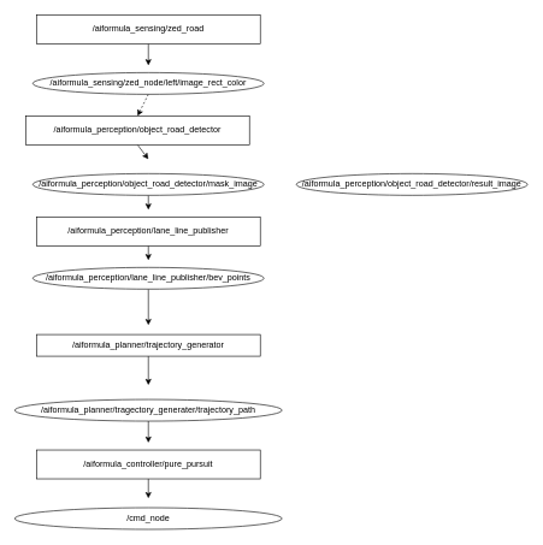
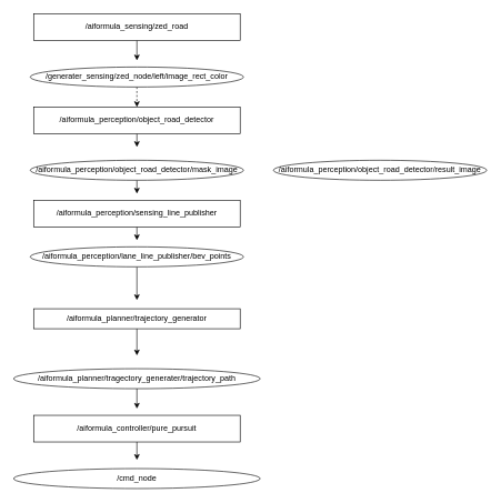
  <mxCell id="0" />
  <mxCell id="1" parent="0" />
  <mxCell id="2" style="edgeStyle=none;html=1;" parent="1" source="3" edge="1"><mxGeometry relative="1" as="geometry"><mxPoint x="205" y="90" as="targetPoint" /></mxGeometry></mxCell>
  <mxCell id="3" value="/aiformula_sensing/zed_road" style="whiteSpace=wrap;html=1;" parent="1" vertex="1"><mxGeometry x="50" y="20" width="310" height="40" as="geometry" /></mxCell>
  <mxCell id="4" style="edgeStyle=none;html=1;exitX=0.5;exitY=1;exitDx=0;exitDy=0;" parent="1" source="5" edge="1"><mxGeometry relative="1" as="geometry"><mxPoint x="205" y="220" as="targetPoint" /></mxGeometry></mxCell>
- <mxCell id="5" value="/aiformula_perception/object_road_detector" style="whiteSpace=wrap;html=1;" parent="1" vertex="1"><mxGeometry x="35" y="160" width="310" height="40" as="geometry" /></mxCell>
+ <mxCell id="5" value="/aiformula_perception/object_road_detector" style="whiteSpace=wrap;html=1;" parent="1" vertex="1"><mxGeometry x="50" y="160" width="310" height="40" as="geometry" /></mxCell>
  <mxCell id="6" style="edgeStyle=none;html=1;exitX=0.5;exitY=1;exitDx=0;exitDy=0;entryX=0.5;entryY=0;entryDx=0;entryDy=0;dashed=1;" parent="1" source="7" target="5" edge="1"><mxGeometry relative="1" as="geometry" /></mxCell>
- <mxCell id="7" value="/aiformula_sensing/zed_node/left/image_rect_color" style="ellipse;whiteSpace=wrap;html=1;" parent="1" vertex="1"><mxGeometry x="45" y="100" width="320" height="30" as="geometry" /></mxCell>
+ <mxCell id="7" value="/generater_sensing/zed_node/left/image_rect_color" style="ellipse;whiteSpace=wrap;html=1;" parent="1" vertex="1"><mxGeometry x="45" y="100" width="320" height="30" as="geometry" /></mxCell>
  <mxCell id="8" style="edgeStyle=none;html=1;exitX=0.5;exitY=1;exitDx=0;exitDy=0;" parent="1" source="9" edge="1"><mxGeometry relative="1" as="geometry"><mxPoint x="205" y="360" as="targetPoint" /></mxGeometry></mxCell>
- <mxCell id="9" value="/aiformula_perception/lane_line_publisher" style="whiteSpace=wrap;html=1;" parent="1" vertex="1"><mxGeometry x="50" y="300" width="310" height="40" as="geometry" /></mxCell>
+ <mxCell id="9" value="/aiformula_perception/sensing_line_publisher" style="whiteSpace=wrap;html=1;" parent="1" vertex="1"><mxGeometry x="50" y="300" width="310" height="40" as="geometry" /></mxCell>
  <mxCell id="10" value="/aiformula_perception/object_road_detector/result_image" style="ellipse;whiteSpace=wrap;html=1;" parent="1" vertex="1"><mxGeometry x="410" y="240" width="320" height="30" as="geometry" /></mxCell>
  <mxCell id="11" style="edgeStyle=none;html=1;exitX=0.5;exitY=1;exitDx=0;exitDy=0;" parent="1" source="12" edge="1"><mxGeometry relative="1" as="geometry"><mxPoint x="205" y="290" as="targetPoint" /></mxGeometry></mxCell>
  <mxCell id="12" value="/aiformula_perception/object_road_detector/mask_image" style="ellipse;whiteSpace=wrap;html=1;" parent="1" vertex="1"><mxGeometry x="45" y="240" width="320" height="30" as="geometry" /></mxCell>
  <mxCell id="13" style="edgeStyle=none;html=1;exitX=0.5;exitY=1;exitDx=0;exitDy=0;" parent="1" source="14" edge="1"><mxGeometry relative="1" as="geometry"><mxPoint x="205" y="533" as="targetPoint" /></mxGeometry></mxCell>
  <mxCell id="14" value="/aiformula_planner/trajectory_generator" style="whiteSpace=wrap;html=1;" parent="1" vertex="1"><mxGeometry x="50" y="463" width="310" height="30" as="geometry" /></mxCell>
  <mxCell id="15" style="edgeStyle=none;html=1;exitX=0.5;exitY=1;exitDx=0;exitDy=0;" parent="1" source="16" edge="1"><mxGeometry relative="1" as="geometry"><mxPoint x="205" y="450" as="targetPoint" /></mxGeometry></mxCell>
  <mxCell id="16" value="/aiformula_perception/lane_line_publisher/bev_points" style="ellipse;whiteSpace=wrap;html=1;" parent="1" vertex="1"><mxGeometry x="45" y="370" width="320" height="30" as="geometry" /></mxCell>
  <mxCell id="17" style="edgeStyle=none;html=1;exitX=0.5;exitY=1;exitDx=0;exitDy=0;" parent="1" source="18" edge="1"><mxGeometry relative="1" as="geometry"><mxPoint x="205" y="613" as="targetPoint" /></mxGeometry></mxCell>
  <mxCell id="18" value="/aiformula_planner/tragectory_generater/trajectory_path" style="ellipse;whiteSpace=wrap;html=1;" parent="1" vertex="1"><mxGeometry x="20" y="553" width="370" height="30" as="geometry" /></mxCell>
  <mxCell id="19" style="edgeStyle=none;html=1;exitX=0.5;exitY=1;exitDx=0;exitDy=0;" parent="1" source="20" edge="1"><mxGeometry relative="1" as="geometry"><mxPoint x="205" y="690" as="targetPoint" /></mxGeometry></mxCell>
  <mxCell id="20" value="/aiformula_controller/pure_pursuit" style="whiteSpace=wrap;html=1;" parent="1" vertex="1"><mxGeometry x="50" y="623" width="310" height="40" as="geometry" /></mxCell>
  <mxCell id="21" value="/cmd_node" style="ellipse;whiteSpace=wrap;html=1;" parent="1" vertex="1"><mxGeometry x="20" y="703" width="370" height="30" as="geometry" /></mxCell>
